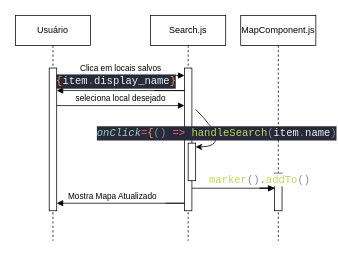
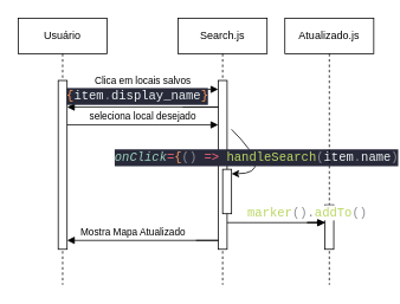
  <mxCell id="0" />
  <mxCell id="1" parent="0" />
  <mxCell id="2" value="Usuário" style="shape=umlLifeline;perimeter=lifelinePerimeter;whiteSpace=wrap;html=1;container=0;dropTarget=0;collapsible=0;recursiveResize=0;outlineConnect=0;portConstraint=eastwest;newEdgeStyle={&quot;edgeStyle&quot;:&quot;elbowEdgeStyle&quot;,&quot;elbow&quot;:&quot;vertical&quot;,&quot;curved&quot;:0,&quot;rounded&quot;:0};" parent="1" vertex="1"><mxGeometry x="20" y="20" width="100" height="300" as="geometry" /></mxCell>
  <mxCell id="3" value="" style="html=1;points=[];perimeter=orthogonalPerimeter;outlineConnect=0;targetShapes=umlLifeline;portConstraint=eastwest;newEdgeStyle={&quot;edgeStyle&quot;:&quot;elbowEdgeStyle&quot;,&quot;elbow&quot;:&quot;vertical&quot;,&quot;curved&quot;:0,&quot;rounded&quot;:0};" parent="2" vertex="1"><mxGeometry x="45" y="70" width="10" height="190" as="geometry" /></mxCell>
  <mxCell id="4" value="Search.js" style="shape=umlLifeline;perimeter=lifelinePerimeter;whiteSpace=wrap;html=1;container=0;dropTarget=0;collapsible=0;recursiveResize=0;outlineConnect=0;portConstraint=eastwest;newEdgeStyle={&quot;edgeStyle&quot;:&quot;elbowEdgeStyle&quot;,&quot;elbow&quot;:&quot;vertical&quot;,&quot;curved&quot;:0,&quot;rounded&quot;:0};" parent="1" vertex="1"><mxGeometry x="200" y="20" width="100" height="300" as="geometry" /></mxCell>
  <mxCell id="5" value="" style="html=1;points=[];perimeter=orthogonalPerimeter;outlineConnect=0;targetShapes=umlLifeline;portConstraint=eastwest;newEdgeStyle={&quot;edgeStyle&quot;:&quot;elbowEdgeStyle&quot;,&quot;elbow&quot;:&quot;vertical&quot;,&quot;curved&quot;:0,&quot;rounded&quot;:0};" parent="4" vertex="1"><mxGeometry x="45" y="70" width="10" height="190" as="geometry" /></mxCell>
  <mxCell id="6" value="" style="html=1;points=[];perimeter=orthogonalPerimeter;outlineConnect=0;targetShapes=umlLifeline;portConstraint=eastwest;newEdgeStyle={&quot;edgeStyle&quot;:&quot;elbowEdgeStyle&quot;,&quot;elbow&quot;:&quot;vertical&quot;,&quot;curved&quot;:0,&quot;rounded&quot;:0};" parent="4" vertex="1"><mxGeometry x="50" y="170" width="10" height="50" as="geometry" /></mxCell>
  <mxCell id="7" value="Clica em locais salvos" style="html=1;verticalAlign=bottom;endArrow=block;edgeStyle=elbowEdgeStyle;elbow=horizontal;curved=0;rounded=0;" parent="1" source="3" target="5" edge="1"><mxGeometry x="0.002" relative="1" as="geometry"><mxPoint x="175" y="110" as="sourcePoint" /><Array as="points"><mxPoint x="160" y="100" /></Array><mxPoint as="offset" /></mxGeometry></mxCell>
  <mxCell id="8" value="" style="curved=1;endArrow=classic;html=1;rounded=0;" parent="1" edge="1"><mxGeometry width="50" height="50" relative="1" as="geometry"><mxPoint x="260" y="145" as="sourcePoint" /><mxPoint x="260" y="195" as="targetPoint" /><Array as="points"><mxPoint x="310" y="195" /></Array></mxGeometry></mxCell>
  <mxCell id="9" value="&lt;div style=&quot;color: rgb(234, 242, 241); background-color: rgb(40, 42, 58); font-family: Consolas, &amp;quot;Courier New&amp;quot;, monospace; font-size: 14px; line-height: 19px; white-space-collapse: preserve;&quot;&gt;&lt;span style=&quot;color: #9cd1bb;font-style: italic;&quot;&gt;onClick&lt;/span&gt;&lt;span style=&quot;color: #ff657a;&quot;&gt;=&lt;/span&gt;&lt;span style=&quot;color: #ff9b5e;&quot;&gt;{&lt;/span&gt;&lt;span style=&quot;color: #888d94;&quot;&gt;()&lt;/span&gt; &lt;span style=&quot;color: #ff657a;&quot;&gt;=&amp;gt;&lt;/span&gt; &lt;span style=&quot;color: #bad761;&quot;&gt;handleSearch&lt;/span&gt;&lt;span style=&quot;color: #888d94;&quot;&gt;(&lt;/span&gt;item&lt;span style=&quot;color: #888d94;&quot;&gt;.&lt;/span&gt;name&lt;span style=&quot;color: #888d94;&quot;&gt;)&lt;/span&gt;&lt;/div&gt;" style="edgeLabel;html=1;align=center;verticalAlign=middle;resizable=0;points=[];" parent="8" vertex="1" connectable="0"><mxGeometry x="-0.312" y="-3" relative="1" as="geometry"><mxPoint as="offset" /></mxGeometry></mxCell>
- <mxCell id="10" value="MapComponent.js" style="shape=umlLifeline;perimeter=lifelinePerimeter;whiteSpace=wrap;html=1;container=0;dropTarget=0;collapsible=0;recursiveResize=0;outlineConnect=0;portConstraint=eastwest;newEdgeStyle={&quot;edgeStyle&quot;:&quot;elbowEdgeStyle&quot;,&quot;elbow&quot;:&quot;vertical&quot;,&quot;curved&quot;:0,&quot;rounded&quot;:0};" parent="1" vertex="1"><mxGeometry x="320" y="20" width="100" height="300" as="geometry" /></mxCell>
+ <mxCell id="10" value="Atualizado.js" style="shape=umlLifeline;perimeter=lifelinePerimeter;whiteSpace=wrap;html=1;container=0;dropTarget=0;collapsible=0;recursiveResize=0;outlineConnect=0;portConstraint=eastwest;newEdgeStyle={&quot;edgeStyle&quot;:&quot;elbowEdgeStyle&quot;,&quot;elbow&quot;:&quot;vertical&quot;,&quot;curved&quot;:0,&quot;rounded&quot;:0};" parent="1" vertex="1"><mxGeometry x="320" y="20" width="100" height="300" as="geometry" /></mxCell>
  <mxCell id="11" value="" style="html=1;points=[];perimeter=orthogonalPerimeter;outlineConnect=0;targetShapes=umlLifeline;portConstraint=eastwest;newEdgeStyle={&quot;edgeStyle&quot;:&quot;elbowEdgeStyle&quot;,&quot;elbow&quot;:&quot;vertical&quot;,&quot;curved&quot;:0,&quot;rounded&quot;:0};" parent="10" vertex="1"><mxGeometry x="45" y="210" width="10" height="50" as="geometry" /></mxCell>
  <mxCell id="12" value="&lt;span style=&quot;font-family: Consolas, &amp;quot;Courier New&amp;quot;, monospace; font-size: 14px; white-space-collapse: preserve; color: rgb(186, 215, 97);&quot;&gt;marker&lt;/span&gt;&lt;span style=&quot;font-family: Consolas, &amp;quot;Courier New&amp;quot;, monospace; font-size: 14px; white-space-collapse: preserve; color: rgb(136, 141, 148);&quot;&gt;(&lt;/span&gt;&lt;span style=&quot;font-family: Consolas, &amp;quot;Courier New&amp;quot;, monospace; font-size: 14px; white-space-collapse: preserve; color: rgb(136, 141, 148);&quot;&gt;).&lt;/span&gt;&lt;span style=&quot;font-family: Consolas, &amp;quot;Courier New&amp;quot;, monospace; font-size: 14px; white-space-collapse: preserve; color: rgb(186, 215, 97);&quot;&gt;addTo&lt;/span&gt;&lt;span style=&quot;font-family: Consolas, &amp;quot;Courier New&amp;quot;, monospace; font-size: 14px; white-space-collapse: preserve; color: rgb(136, 141, 148);&quot;&gt;(&lt;/span&gt;&lt;span style=&quot;font-family: Consolas, &amp;quot;Courier New&amp;quot;, monospace; font-size: 14px; white-space-collapse: preserve; color: rgb(136, 141, 148);&quot;&gt;)&lt;/span&gt;" style="html=1;verticalAlign=bottom;endArrow=block;edgeStyle=elbowEdgeStyle;elbow=vertical;curved=0;rounded=0;" parent="1" edge="1"><mxGeometry x="0.002" relative="1" as="geometry"><mxPoint x="365" y="250" as="sourcePoint" /><Array as="points"><mxPoint x="345" y="250" /></Array><mxPoint x="365" y="250" as="targetPoint" /><mxPoint as="offset" /></mxGeometry></mxCell>
  <mxCell id="13" value="&lt;div style=&quot;color: rgb(234, 242, 241); background-color: rgb(40, 42, 58); font-family: Consolas, &amp;quot;Courier New&amp;quot;, monospace; font-size: 14px; line-height: 19px; white-space-collapse: preserve;&quot;&gt;&lt;span style=&quot;color: #ff9b5e;&quot;&gt;{&lt;/span&gt;item&lt;span style=&quot;color: #888d94;&quot;&gt;.&lt;/span&gt;display_name&lt;span style=&quot;color: #ff9b5e;&quot;&gt;}&lt;/span&gt;&lt;/div&gt;" style="html=1;verticalAlign=bottom;endArrow=block;edgeStyle=elbowEdgeStyle;elbow=vertical;curved=0;rounded=0;" parent="1" edge="1"><mxGeometry x="0.244" relative="1" as="geometry"><mxPoint x="205" y="120" as="sourcePoint" /><Array as="points"><mxPoint x="245" y="120" /></Array><mxPoint x="75" y="120" as="targetPoint" /><mxPoint as="offset" /></mxGeometry></mxCell>
  <mxCell id="14" value="seleciona local desejado" style="html=1;verticalAlign=bottom;endArrow=block;edgeStyle=elbowEdgeStyle;elbow=horizontal;curved=0;rounded=0;" parent="1" edge="1"><mxGeometry x="0.002" relative="1" as="geometry"><mxPoint x="75" y="140" as="sourcePoint" /><Array as="points"><mxPoint x="170" y="140" /></Array><mxPoint x="245" y="140" as="targetPoint" /><mxPoint as="offset" /></mxGeometry></mxCell>
  <mxCell id="15" value="Mostra Mapa Atualizado" style="html=1;verticalAlign=bottom;endArrow=block;edgeStyle=elbowEdgeStyle;elbow=vertical;curved=0;rounded=0;" parent="1" target="3" edge="1"><mxGeometry x="0.244" relative="1" as="geometry"><mxPoint x="220" y="270" as="sourcePoint" /><Array as="points"><mxPoint x="245" y="270" /></Array><mxPoint x="80" y="270" as="targetPoint" /><mxPoint as="offset" /></mxGeometry></mxCell>
  <mxCell id="16" value="" style="html=1;verticalAlign=bottom;endArrow=block;edgeStyle=elbowEdgeStyle;elbow=vertical;curved=0;rounded=0;" parent="1" edge="1"><mxGeometry x="0.002" relative="1" as="geometry"><mxPoint x="255" y="250" as="sourcePoint" /><Array as="points" /><mxPoint x="365" y="250.167" as="targetPoint" /><mxPoint as="offset" /></mxGeometry></mxCell>
